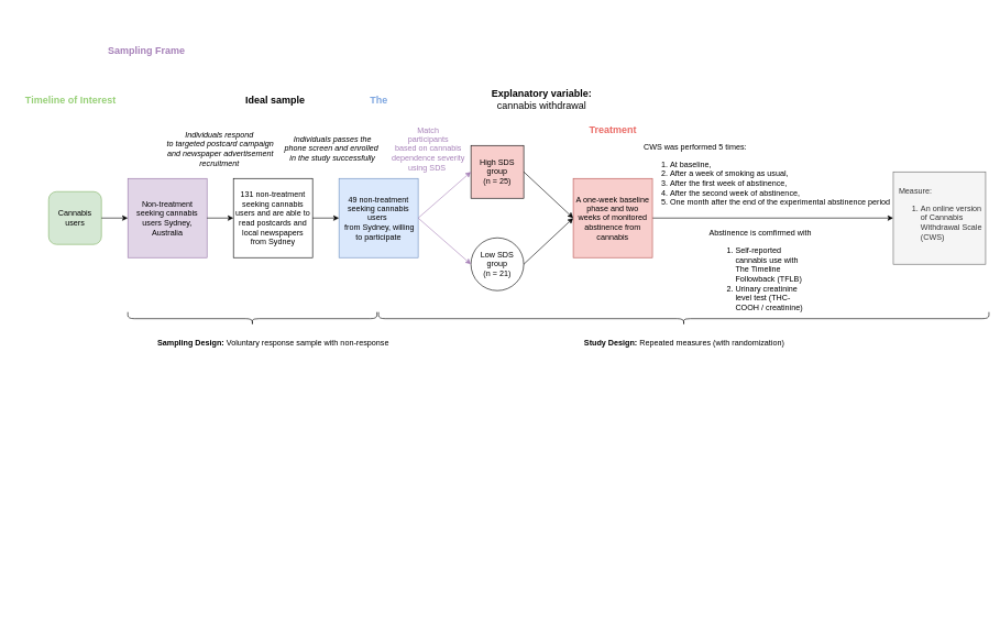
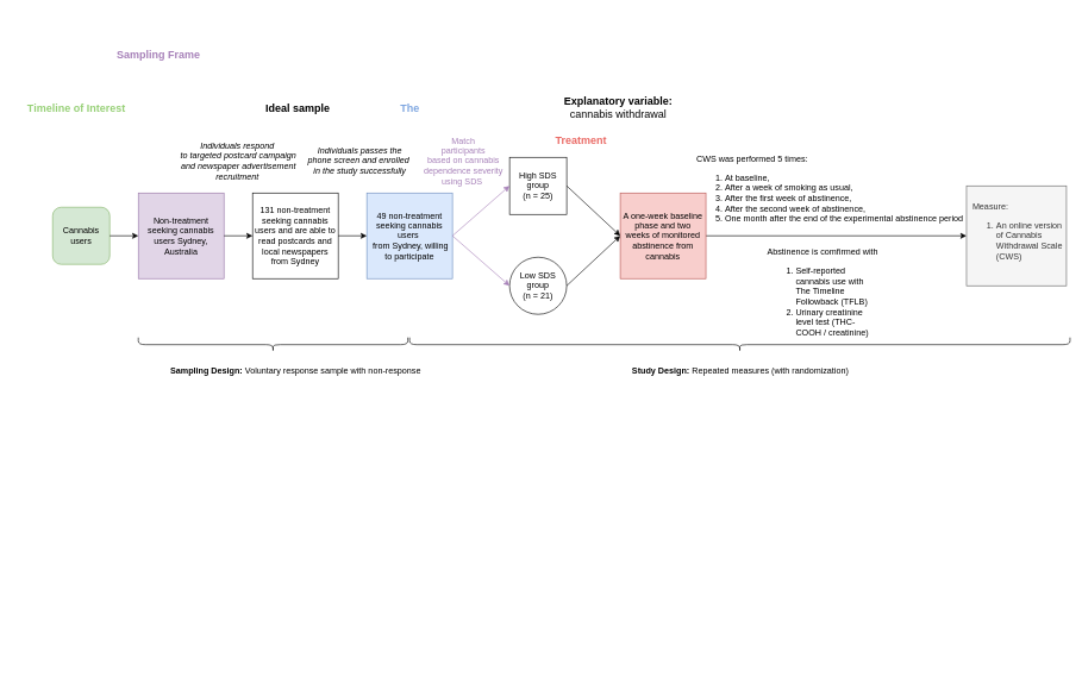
  <mxCell id="0" />
  <mxCell id="1" parent="0" />
  <mxCell id="2" value="Cannabis users" style="whiteSpace=wrap;html=1;aspect=fixed;fillColor=#d5e8d4;strokeColor=#82b366;rounded=1;" vertex="1" parent="1"><mxGeometry x="73" y="290" width="80" height="80" as="geometry" /></mxCell>
  <mxCell id="3" value="Timeline of Interest" style="text;html=1;align=center;verticalAlign=middle;resizable=0;points=[];autosize=1;fontStyle=1;fontSize=15;fontColor=#97D077;" vertex="1" parent="1"><mxGeometry x="20.5" y="140" width="170" height="20" as="geometry" /></mxCell>
  <mxCell id="4" value="Non-treatment seeking cannabis users Sydney, Australia" style="whiteSpace=wrap;html=1;aspect=fixed;fillColor=#e1d5e7;strokeColor=#9673a6;" vertex="1" parent="1"><mxGeometry x="193" y="270" width="120" height="120" as="geometry" /></mxCell>
  <mxCell id="5" value="" style="endArrow=classic;html=1;exitX=1;exitY=0.5;exitDx=0;exitDy=0;entryX=0;entryY=0.5;entryDx=0;entryDy=0;" edge="1" parent="1" source="2" target="4"><mxGeometry width="50" height="50" relative="1" as="geometry"><mxPoint x="53" y="460" as="sourcePoint" /><mxPoint x="103" y="410" as="targetPoint" /></mxGeometry></mxCell>
  <mxCell id="6" value="Sampling Frame" style="text;html=1;align=center;verticalAlign=middle;resizable=0;points=[];autosize=1;fontStyle=1;fontSize=15;fontColor=#A680B8;" vertex="1" parent="1"><mxGeometry x="155.5" y="65" width="130" height="20" as="geometry" /></mxCell>
  <mxCell id="7" value="131 non-treatment seeking cannabis users and are able to read postcards and local newspapers from Sydney" style="whiteSpace=wrap;html=1;aspect=fixed;" vertex="1" parent="1"><mxGeometry x="353" y="270" width="120" height="120" as="geometry" /></mxCell>
  <mxCell id="8" value="" style="endArrow=classic;html=1;exitX=1;exitY=0.5;exitDx=0;exitDy=0;entryX=0;entryY=0.5;entryDx=0;entryDy=0;" edge="1" parent="1" source="4" target="7"><mxGeometry width="50" height="50" relative="1" as="geometry"><mxPoint x="53" y="460" as="sourcePoint" /><mxPoint x="103" y="410" as="targetPoint" /></mxGeometry></mxCell>
  <mxCell id="9" value="Ideal sample" style="text;html=1;align=center;verticalAlign=middle;resizable=0;points=[];autosize=1;fontStyle=1;fontSize=15;" vertex="1" parent="1"><mxGeometry x="360.5" y="140" width="110" height="20" as="geometry" /></mxCell>
  <mxCell id="10" value="Individuals respond&amp;nbsp;&lt;br&gt;to&amp;nbsp;targeted postcard campaign &lt;br&gt;and newspaper advertisement &lt;br&gt;recruitment&amp;nbsp;" style="text;html=1;align=center;verticalAlign=middle;resizable=0;points=[];autosize=1;fontStyle=2" vertex="1" parent="1"><mxGeometry x="243" y="195" width="180" height="60" as="geometry" /></mxCell>
  <mxCell id="11" value="&lt;font style=&quot;font-size: 12px&quot;&gt;&lt;font style=&quot;font-size: 12px&quot;&gt;49 n&lt;/font&gt;on-treatment seeking cannabis users&amp;nbsp;&lt;/font&gt;&lt;div style=&quot;font-size: 12px&quot;&gt;&lt;font style=&quot;font-size: 12px&quot;&gt;&amp;nbsp;from Sydney, willing to participate&lt;/font&gt;&lt;/div&gt;" style="whiteSpace=wrap;html=1;aspect=fixed;fontSize=12;fillColor=#dae8fc;strokeColor=#6c8ebf;" vertex="1" parent="1"><mxGeometry x="513" y="270" width="120" height="120" as="geometry" /></mxCell>
  <mxCell id="12" value="" style="endArrow=classic;html=1;fontSize=15;exitX=1;exitY=0.5;exitDx=0;exitDy=0;entryX=0;entryY=0.5;entryDx=0;entryDy=0;" edge="1" parent="1" source="7" target="11"><mxGeometry width="50" height="50" relative="1" as="geometry"><mxPoint x="93" y="460" as="sourcePoint" /><mxPoint x="143" y="410" as="targetPoint" /></mxGeometry></mxCell>
  <mxCell id="13" value="The" style="text;html=1;align=center;verticalAlign=middle;resizable=0;points=[];autosize=1;fontStyle=1;fontSize=15;fontColor=#7EA6E0;" vertex="1" parent="1"><mxGeometry x="538" y="140" width="70" height="20" as="geometry" /></mxCell>
- <mxCell id="14" value="Explanatory variable: &lt;br&gt;&lt;span style=&quot;font-weight: normal&quot;&gt;cannabis withdrawal&lt;/span&gt;" style="text;html=1;align=center;verticalAlign=middle;resizable=0;points=[];autosize=1;fontStyle=1;fontSize=15;" vertex="1" parent="1"><mxGeometry x="735" y="130" width="170" height="40" as="geometry" /></mxCell>
+ <mxCell id="14" value="Explanatory variable: &lt;br&gt;&lt;span style=&quot;font-weight: normal&quot;&gt;cannabis withdrawal&lt;/span&gt;" style="text;html=1;align=center;verticalAlign=middle;resizable=0;points=[];autosize=1;fontStyle=1;fontSize=15;" vertex="1" parent="1"><mxGeometry x="780" y="130" width="170" height="40" as="geometry" /></mxCell>
  <mxCell id="15" value="Individuals passes the &lt;br&gt;phone screen and enrolled&amp;nbsp;&lt;br&gt;in the study successfully" style="text;html=1;align=center;verticalAlign=middle;resizable=0;points=[];autosize=1;fontSize=12;fontStyle=2" vertex="1" parent="1"><mxGeometry x="423" y="200" width="160" height="50" as="geometry" /></mxCell>
- <mxCell id="16" value="High SDS group&lt;br&gt;(n = 25)" style="whiteSpace=wrap;html=1;aspect=fixed;fontSize=12;fillColor=#f8cecc;" vertex="1" parent="1"><mxGeometry x="713" y="220" width="80" height="80" as="geometry" /></mxCell>
+ <mxCell id="16" value="High SDS group&lt;br&gt;(n = 25)" style="whiteSpace=wrap;html=1;aspect=fixed;fontSize=12;" vertex="1" parent="1"><mxGeometry x="713" y="220" width="80" height="80" as="geometry" /></mxCell>
  <mxCell id="17" value="Low SDS group&lt;br&gt;(n = 21)" style="ellipse;whiteSpace=wrap;html=1;aspect=fixed;fontSize=12;" vertex="1" parent="1"><mxGeometry x="713" y="360" width="80" height="80" as="geometry" /></mxCell>
  <mxCell id="18" value="" style="endArrow=classic;html=1;fontSize=12;exitX=1;exitY=0.5;exitDx=0;exitDy=0;entryX=0;entryY=0.5;entryDx=0;entryDy=0;strokeColor=#A680B8;" edge="1" parent="1" source="11" target="16"><mxGeometry width="50" height="50" relative="1" as="geometry"><mxPoint x="523" y="510" as="sourcePoint" /><mxPoint x="573" y="460" as="targetPoint" /></mxGeometry></mxCell>
  <mxCell id="19" value="" style="endArrow=classic;html=1;fontSize=12;exitX=1;exitY=0.5;exitDx=0;exitDy=0;entryX=0;entryY=0.5;entryDx=0;entryDy=0;strokeColor=#A680B8;" edge="1" parent="1" source="11" target="17"><mxGeometry width="50" height="50" relative="1" as="geometry"><mxPoint x="523" y="510" as="sourcePoint" /><mxPoint x="573" y="460" as="targetPoint" /></mxGeometry></mxCell>
  <mxCell id="20" style="edgeStyle=orthogonalEdgeStyle;rounded=0;orthogonalLoop=1;jettySize=auto;html=1;exitX=1;exitY=0.5;exitDx=0;exitDy=0;entryX=0;entryY=0.5;entryDx=0;entryDy=0;fontSize=12;" edge="1" parent="1" source="21" target="26"><mxGeometry relative="1" as="geometry" /></mxCell>
  <mxCell id="21" value="A one-week baseline phase and two&lt;br&gt;weeks of monitored abstinence from cannabis" style="whiteSpace=wrap;html=1;aspect=fixed;fontSize=12;fillColor=#f8cecc;strokeColor=#b85450;" vertex="1" parent="1"><mxGeometry x="868" y="270" width="120" height="120" as="geometry" /></mxCell>
- <mxCell id="22" value="Treatment" style="text;html=1;align=center;verticalAlign=middle;resizable=0;points=[];autosize=1;fontStyle=1;fontSize=15;fontColor=#EA6B66;" vertex="1" parent="1"><mxGeometry x="883" y="185" width="90" height="20" as="geometry" /></mxCell>
+ <mxCell id="22" value="Treatment" style="text;html=1;align=center;verticalAlign=middle;resizable=0;points=[];autosize=1;fontStyle=1;fontSize=15;fontColor=#EA6B66;" vertex="1" parent="1"><mxGeometry x="768" y="185" width="90" height="20" as="geometry" /></mxCell>
  <mxCell id="23" value="" style="endArrow=classic;html=1;fontSize=12;exitX=1;exitY=0.5;exitDx=0;exitDy=0;entryX=0;entryY=0.5;entryDx=0;entryDy=0;" edge="1" parent="1" source="16" target="21"><mxGeometry width="50" height="50" relative="1" as="geometry"><mxPoint x="523" y="510" as="sourcePoint" /><mxPoint x="573" y="460" as="targetPoint" /></mxGeometry></mxCell>
  <mxCell id="24" value="" style="endArrow=classic;html=1;fontSize=12;exitX=1;exitY=0.5;exitDx=0;exitDy=0;entryX=0;entryY=0.5;entryDx=0;entryDy=0;" edge="1" parent="1" source="17" target="21"><mxGeometry width="50" height="50" relative="1" as="geometry"><mxPoint x="523" y="510" as="sourcePoint" /><mxPoint x="573" y="460" as="targetPoint" /></mxGeometry></mxCell>
  <mxCell id="25" value="Match&lt;br&gt;participants&lt;br&gt;based on cannabis &lt;br&gt;dependence severity &lt;br&gt;using SDS&amp;nbsp;" style="text;html=1;align=center;verticalAlign=middle;resizable=0;points=[];autosize=1;fontSize=12;fontColor=#A680B8;" vertex="1" parent="1"><mxGeometry x="583" y="185" width="130" height="80" as="geometry" /></mxCell>
  <mxCell id="26" value="&amp;nbsp; Measure:&lt;br&gt;&lt;ol&gt;&lt;li&gt;An online version of Cannabis Withdrawal Scale (CWS)&lt;/li&gt;&lt;/ol&gt;" style="whiteSpace=wrap;html=1;aspect=fixed;fontSize=12;align=left;fillColor=#f5f5f5;strokeColor=#666666;fontColor=#333333;" vertex="1" parent="1"><mxGeometry x="1353" y="260" width="140" height="140" as="geometry" /></mxCell>
  <mxCell id="27" value="Abstinence is comfirmed with&amp;nbsp;&lt;ol style=&quot;text-align: left ; white-space: normal&quot;&gt;&lt;li&gt;Self-reported cannabis use with The Timeline Followback (TFLB)&lt;/li&gt;&lt;li&gt;Urinary creatinine level test (THC-COOH / creatinine)&lt;/li&gt;&lt;/ol&gt;" style="text;html=1;align=center;verticalAlign=middle;resizable=0;points=[];autosize=1;fontSize=12;" vertex="1" parent="1"><mxGeometry x="953" y="380" width="400" height="70" as="geometry" /></mxCell>
  <mxCell id="28" value="CWS was performed 5 times:&lt;br&gt;&lt;ol&gt;&lt;li&gt;At baseline, &lt;/li&gt;&lt;li&gt;After a week of smoking as usual, &lt;/li&gt;&lt;li&gt;After the first week of abstinence,&lt;/li&gt;&lt;li&gt;After the second week of abstinence,&lt;/li&gt;&lt;li&gt;One month after the end of the experimental abstinence period&lt;/li&gt;&lt;/ol&gt;" style="text;html=1;align=left;verticalAlign=middle;resizable=0;points=[];autosize=1;fontSize=12;" vertex="1" parent="1"><mxGeometry x="973" y="215" width="390" height="110" as="geometry" /></mxCell>
  <mxCell id="29" value="" style="shape=curlyBracket;whiteSpace=wrap;html=1;rounded=1;fontSize=12;rotation=-90;" vertex="1" parent="1"><mxGeometry x="371.75" y="293.75" width="20" height="377.5" as="geometry" /></mxCell>
  <mxCell id="30" value="&lt;b&gt;Sampling Design:&amp;nbsp;&lt;/b&gt;Voluntary response sample with non-response" style="text;html=1;align=center;verticalAlign=middle;resizable=0;points=[];autosize=1;fontSize=12;" vertex="1" parent="1"><mxGeometry x="228" y="510" width="370" height="20" as="geometry" /></mxCell>
  <mxCell id="31" value="" style="shape=curlyBracket;whiteSpace=wrap;html=1;rounded=1;fontSize=12;rotation=-90;" vertex="1" parent="1"><mxGeometry x="1025.5" y="20" width="20" height="925" as="geometry" /></mxCell>
  <mxCell id="32" value="&lt;b&gt;Study Design: &lt;/b&gt;Repeated measures (with randomization)" style="text;html=1;align=center;verticalAlign=middle;resizable=0;points=[];autosize=1;fontSize=12;" vertex="1" parent="1"><mxGeometry x="875.5" y="510" width="320" height="20" as="geometry" /></mxCell>
